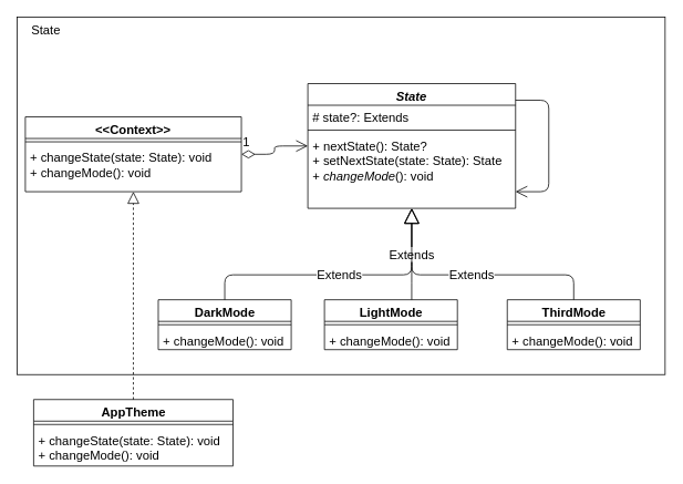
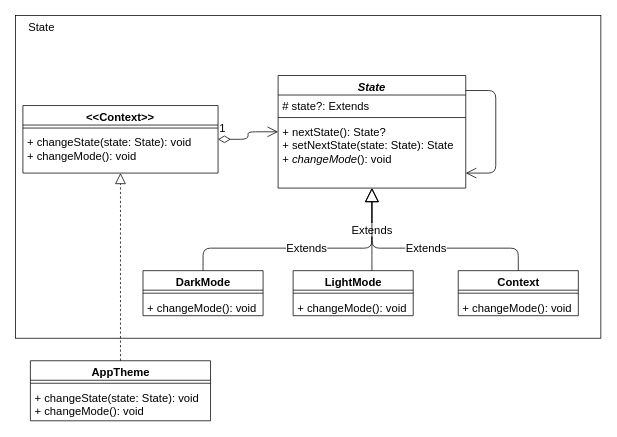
  <mxCell id="0" />
  <mxCell id="1" parent="0" />
  <mxCell id="2" value="" style="rounded=0;whiteSpace=wrap;html=1;fontSize=15;" parent="1" vertex="1"><mxGeometry x="20" y="20" width="780" height="430" as="geometry" /></mxCell>
  <mxCell id="3" value="State" style="text;html=1;strokeColor=none;fillColor=none;align=center;verticalAlign=middle;whiteSpace=wrap;rounded=0;fontSize=15;" parent="1" vertex="1"><mxGeometry x="20" y="20" width="70" height="30" as="geometry" /></mxCell>
  <mxCell id="4" value="&lt;&lt;Context&gt;&gt;" style="swimlane;fontStyle=1;align=center;verticalAlign=top;childLayout=stackLayout;horizontal=1;startSize=26;horizontalStack=0;resizeParent=1;resizeParentMax=0;resizeLast=0;collapsible=1;marginBottom=0;fontSize=15;" parent="1" vertex="1"><mxGeometry x="30" y="140" width="260" height="90" as="geometry" /></mxCell>
  <mxCell id="5" value="" style="line;strokeWidth=1;fillColor=none;align=left;verticalAlign=middle;spacingTop=-1;spacingLeft=3;spacingRight=3;rotatable=0;labelPosition=right;points=[];portConstraint=eastwest;strokeColor=inherit;fontSize=15;" parent="4" vertex="1"><mxGeometry y="26" width="260" height="8" as="geometry" /></mxCell>
  <mxCell id="6" value="+ changeState(state: State): void&#10;+ changeMode(): void&#10;" style="text;strokeColor=none;fillColor=none;align=left;verticalAlign=top;spacingLeft=4;spacingRight=4;overflow=hidden;rotatable=0;points=[[0,0.5],[1,0.5]];portConstraint=eastwest;fontSize=15;" parent="4" vertex="1"><mxGeometry y="34" width="260" height="56" as="geometry" /></mxCell>
  <mxCell id="7" value="State" style="swimlane;fontStyle=3;align=center;verticalAlign=top;childLayout=stackLayout;horizontal=1;startSize=26;horizontalStack=0;resizeParent=1;resizeParentMax=0;resizeLast=0;collapsible=1;marginBottom=0;fontSize=15;" parent="1" vertex="1"><mxGeometry x="370" y="100" width="250" height="150" as="geometry" /></mxCell>
  <mxCell id="8" value="# state?: Extends" style="text;strokeColor=none;fillColor=none;align=left;verticalAlign=top;spacingLeft=4;spacingRight=4;overflow=hidden;rotatable=0;points=[[0,0.5],[1,0.5]];portConstraint=eastwest;fontSize=15;fontStyle=0" parent="7" vertex="1"><mxGeometry y="26" width="250" height="26" as="geometry" /></mxCell>
  <mxCell id="9" value="" style="line;strokeWidth=1;fillColor=none;align=left;verticalAlign=middle;spacingTop=-1;spacingLeft=3;spacingRight=3;rotatable=0;labelPosition=right;points=[];portConstraint=eastwest;strokeColor=inherit;fontSize=15;" parent="7" vertex="1"><mxGeometry y="52" width="250" height="8" as="geometry" /></mxCell>
  <mxCell id="10" value="+ nextState(): State?&lt;br&gt;+ setNextState(state: State): State&lt;br&gt;+&amp;nbsp;&lt;i&gt;changeMode&lt;/i&gt;(): void&amp;nbsp;" style="text;strokeColor=none;fillColor=none;align=left;verticalAlign=top;spacingLeft=4;spacingRight=4;overflow=hidden;rotatable=0;points=[[0,0.5],[1,0.5]];portConstraint=eastwest;fontSize=15;fontStyle=0;glass=0;rounded=0;html=1;" parent="7" vertex="1"><mxGeometry y="60" width="250" height="90" as="geometry" /></mxCell>
  <mxCell id="11" value="" style="endArrow=open;endFill=1;endSize=12;html=1;fontSize=15;edgeStyle=orthogonalEdgeStyle;" parent="1" source="7" target="7" edge="1"><mxGeometry width="160" relative="1" as="geometry"><mxPoint x="400" y="510" as="sourcePoint" /><mxPoint x="560" y="510" as="targetPoint" /><Array as="points"><mxPoint x="660" y="230" /></Array></mxGeometry></mxCell>
  <mxCell id="12" value="DarkMode" style="swimlane;fontStyle=1;align=center;verticalAlign=top;childLayout=stackLayout;horizontal=1;startSize=26;horizontalStack=0;resizeParent=1;resizeParentMax=0;resizeLast=0;collapsible=1;marginBottom=0;rounded=0;glass=0;fontSize=15;html=1;" parent="1" vertex="1"><mxGeometry x="190" y="360" width="160" height="60" as="geometry" /></mxCell>
  <mxCell id="13" value="" style="line;strokeWidth=1;fillColor=none;align=left;verticalAlign=middle;spacingTop=-1;spacingLeft=3;spacingRight=3;rotatable=0;labelPosition=right;points=[];portConstraint=eastwest;strokeColor=inherit;rounded=0;glass=0;fontSize=15;html=1;" parent="12" vertex="1"><mxGeometry y="26" width="160" height="8" as="geometry" /></mxCell>
  <mxCell id="14" value="+ changeMode(): void" style="text;strokeColor=none;fillColor=none;align=left;verticalAlign=top;spacingLeft=4;spacingRight=4;overflow=hidden;rotatable=0;points=[[0,0.5],[1,0.5]];portConstraint=eastwest;rounded=0;glass=0;fontSize=15;html=1;" parent="12" vertex="1"><mxGeometry y="34" width="160" height="26" as="geometry" /></mxCell>
- <mxCell id="15" value="ThirdMode" style="swimlane;fontStyle=1;align=center;verticalAlign=top;childLayout=stackLayout;horizontal=1;startSize=26;horizontalStack=0;resizeParent=1;resizeParentMax=0;resizeLast=0;collapsible=1;marginBottom=0;rounded=0;glass=0;fontSize=15;html=1;" parent="1" vertex="1"><mxGeometry x="610" y="360" width="160" height="60" as="geometry" /></mxCell>
+ <mxCell id="15" value="Context" style="swimlane;fontStyle=1;align=center;verticalAlign=top;childLayout=stackLayout;horizontal=1;startSize=26;horizontalStack=0;resizeParent=1;resizeParentMax=0;resizeLast=0;collapsible=1;marginBottom=0;rounded=0;glass=0;fontSize=15;html=1;" parent="1" vertex="1"><mxGeometry x="610" y="360" width="160" height="60" as="geometry" /></mxCell>
  <mxCell id="16" value="" style="line;strokeWidth=1;fillColor=none;align=left;verticalAlign=middle;spacingTop=-1;spacingLeft=3;spacingRight=3;rotatable=0;labelPosition=right;points=[];portConstraint=eastwest;strokeColor=inherit;rounded=0;glass=0;fontSize=15;html=1;" parent="15" vertex="1"><mxGeometry y="26" width="160" height="8" as="geometry" /></mxCell>
  <mxCell id="17" value="+ changeMode(): void" style="text;strokeColor=none;fillColor=none;align=left;verticalAlign=top;spacingLeft=4;spacingRight=4;overflow=hidden;rotatable=0;points=[[0,0.5],[1,0.5]];portConstraint=eastwest;rounded=0;glass=0;fontSize=15;html=1;" parent="15" vertex="1"><mxGeometry y="34" width="160" height="26" as="geometry" /></mxCell>
  <mxCell id="18" value="LightMode" style="swimlane;fontStyle=1;align=center;verticalAlign=top;childLayout=stackLayout;horizontal=1;startSize=26;horizontalStack=0;resizeParent=1;resizeParentMax=0;resizeLast=0;collapsible=1;marginBottom=0;rounded=0;glass=0;fontSize=15;html=1;" parent="1" vertex="1"><mxGeometry x="390" y="360" width="160" height="60" as="geometry" /></mxCell>
  <mxCell id="19" value="" style="line;strokeWidth=1;fillColor=none;align=left;verticalAlign=middle;spacingTop=-1;spacingLeft=3;spacingRight=3;rotatable=0;labelPosition=right;points=[];portConstraint=eastwest;strokeColor=inherit;rounded=0;glass=0;fontSize=15;html=1;" parent="18" vertex="1"><mxGeometry y="26" width="160" height="8" as="geometry" /></mxCell>
  <mxCell id="20" value="+ changeMode(): void" style="text;strokeColor=none;fillColor=none;align=left;verticalAlign=top;spacingLeft=4;spacingRight=4;overflow=hidden;rotatable=0;points=[[0,0.5],[1,0.5]];portConstraint=eastwest;rounded=0;glass=0;fontSize=15;html=1;" parent="18" vertex="1"><mxGeometry y="34" width="160" height="26" as="geometry" /></mxCell>
  <mxCell id="21" value="Extends" style="endArrow=block;endSize=16;endFill=0;html=1;fontSize=15;edgeStyle=orthogonalEdgeStyle;" parent="1" source="12" target="7" edge="1"><mxGeometry width="160" relative="1" as="geometry"><mxPoint x="400" y="510" as="sourcePoint" /><mxPoint x="560" y="510" as="targetPoint" /><Array as="points"><mxPoint x="270" y="330" /><mxPoint x="495" y="330" /></Array></mxGeometry></mxCell>
  <mxCell id="22" value="Extends" style="endArrow=block;endSize=16;endFill=0;html=1;fontSize=15;edgeStyle=orthogonalEdgeStyle;" parent="1" source="18" target="7" edge="1"><mxGeometry width="160" relative="1" as="geometry"><mxPoint x="400" y="510" as="sourcePoint" /><mxPoint x="560" y="510" as="targetPoint" /><Array as="points"><mxPoint x="495" y="330" /><mxPoint x="495" y="330" /></Array></mxGeometry></mxCell>
  <mxCell id="23" value="Extends" style="endArrow=block;endSize=16;endFill=0;html=1;fontSize=15;edgeStyle=orthogonalEdgeStyle;" parent="1" source="15" target="7" edge="1"><mxGeometry width="160" relative="1" as="geometry"><mxPoint x="400" y="510" as="sourcePoint" /><mxPoint x="560" y="510" as="targetPoint" /><Array as="points"><mxPoint x="690" y="330" /><mxPoint x="495" y="330" /></Array></mxGeometry></mxCell>
  <mxCell id="24" value="AppTheme" style="swimlane;fontStyle=1;align=center;verticalAlign=top;childLayout=stackLayout;horizontal=1;startSize=26;horizontalStack=0;resizeParent=1;resizeParentMax=0;resizeLast=0;collapsible=1;marginBottom=0;rounded=0;glass=0;fontSize=15;html=1;" parent="1" vertex="1"><mxGeometry x="40" y="480" width="240" height="80" as="geometry" /></mxCell>
  <mxCell id="25" value="" style="line;strokeWidth=1;fillColor=none;align=left;verticalAlign=middle;spacingTop=-1;spacingLeft=3;spacingRight=3;rotatable=0;labelPosition=right;points=[];portConstraint=eastwest;strokeColor=inherit;rounded=0;glass=0;fontSize=15;html=1;" parent="24" vertex="1"><mxGeometry y="26" width="240" height="8" as="geometry" /></mxCell>
  <mxCell id="26" value="+ changeState(state: State): void&lt;br style=&quot;padding: 0px; margin: 0px;&quot;&gt;+ changeMode(): void&lt;div style=&quot;padding: 0px; margin: 0px;&quot;&gt;&lt;br style=&quot;padding: 0px; margin: 0px;&quot;&gt;&lt;/div&gt;" style="text;strokeColor=none;fillColor=none;align=left;verticalAlign=top;spacingLeft=4;spacingRight=4;overflow=hidden;rotatable=0;points=[[0,0.5],[1,0.5]];portConstraint=eastwest;rounded=0;glass=0;fontSize=15;html=1;" parent="24" vertex="1"><mxGeometry y="34" width="240" height="46" as="geometry" /></mxCell>
  <mxCell id="27" value="" style="endArrow=block;dashed=1;endFill=0;endSize=12;html=1;fontSize=15;" parent="1" source="24" target="4" edge="1"><mxGeometry width="160" relative="1" as="geometry"><mxPoint x="400" y="410" as="sourcePoint" /><mxPoint x="560" y="410" as="targetPoint" /></mxGeometry></mxCell>
  <mxCell id="28" value="1" style="endArrow=open;html=1;endSize=12;startArrow=diamondThin;startSize=14;startFill=0;edgeStyle=orthogonalEdgeStyle;align=left;verticalAlign=bottom;fontSize=15;" parent="1" source="4" target="7" edge="1"><mxGeometry x="-1" y="3" relative="1" as="geometry"><mxPoint x="400" y="410" as="sourcePoint" /><mxPoint x="560" y="410" as="targetPoint" /></mxGeometry></mxCell>
